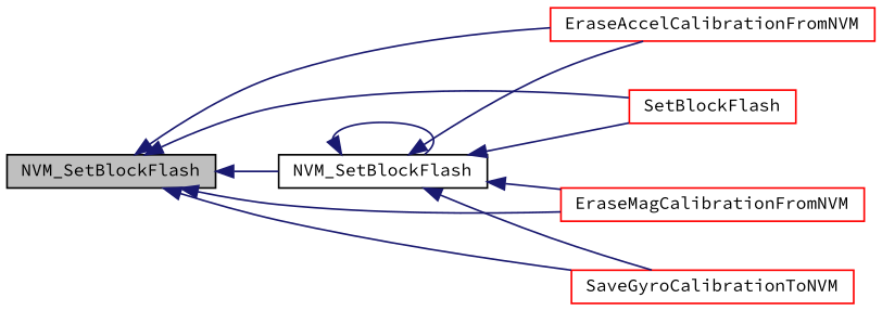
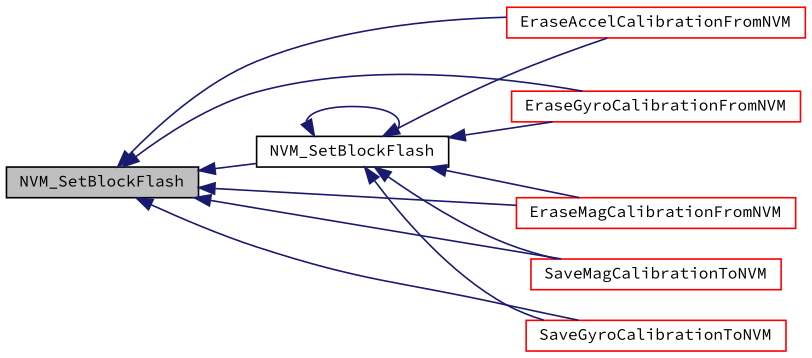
  digraph {
    fontname="Source Code Pro"
    rankdir=LR
    node [color=red fillcolor=white fontname="Source Code Pro" fontsize=10 shape=record style=filled]
    edge [color=midnightblue dir=back fontname="Source Code Pro" fontsize=10 labelfontname=Helvetica labelfontsize=10 style=solid]
    n1 [color=black fillcolor=grey75 fontcolor=black height=0.2 label=NVM_SetBlockFlash width=0.4]
    n2 [height=0.2 label=EraseAccelCalibrationFromNVM width=0.4]
-   n3 [height=0.2 label=SetBlockFlash width=0.4]
+   n3 [height=0.2 label=EraseGyroCalibrationFromNVM width=0.4]
    n4 [height=0.2 label=EraseMagCalibrationFromNVM width=0.4]
    n5 [color=black height=0.2 label=NVM_SetBlockFlash width=0.4]
+   n6 [height=0.2 label=SaveMagCalibrationToNVM width=0.4]
    n7 [height=0.2 label=SaveGyroCalibrationToNVM width=0.4]
    n1 -> n2
    n1 -> n3
    n1 -> n4
    n1 -> n5
+   n1 -> n6
    n1 -> n7
    n5 -> n2
    n5 -> n3
    n5 -> n4
    n5 -> n5
+   n5 -> n6
    n5 -> n7
  }
